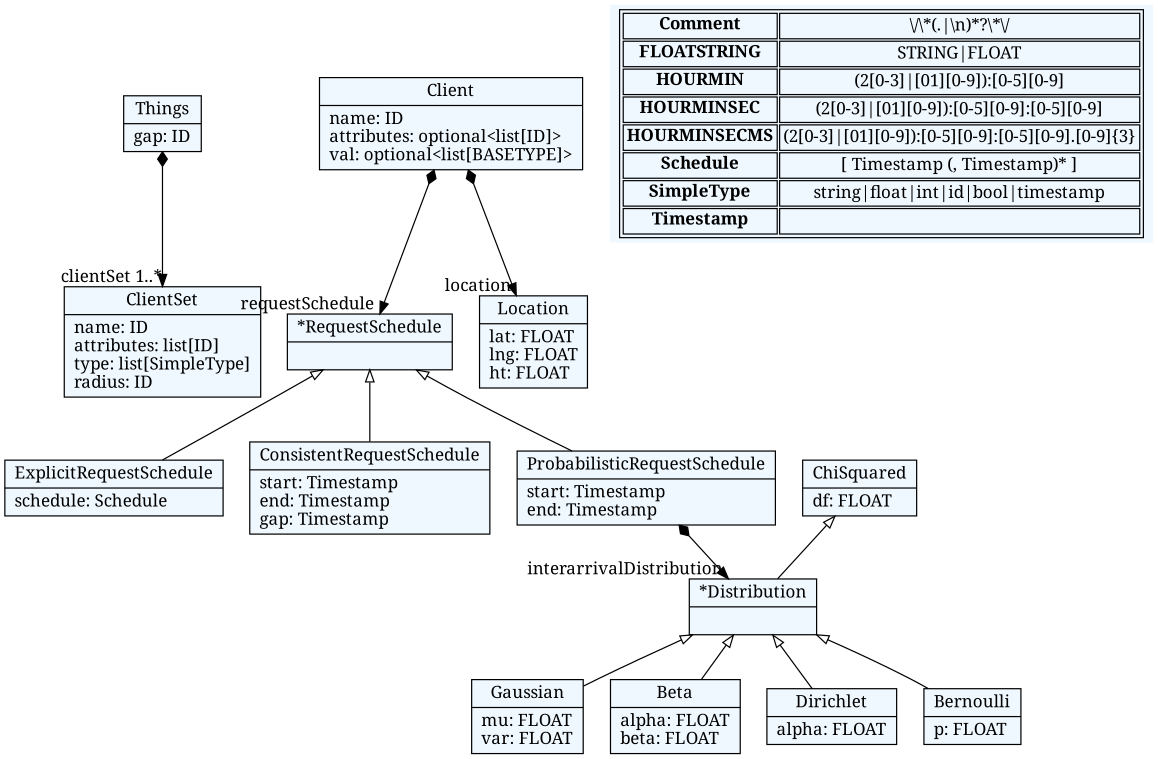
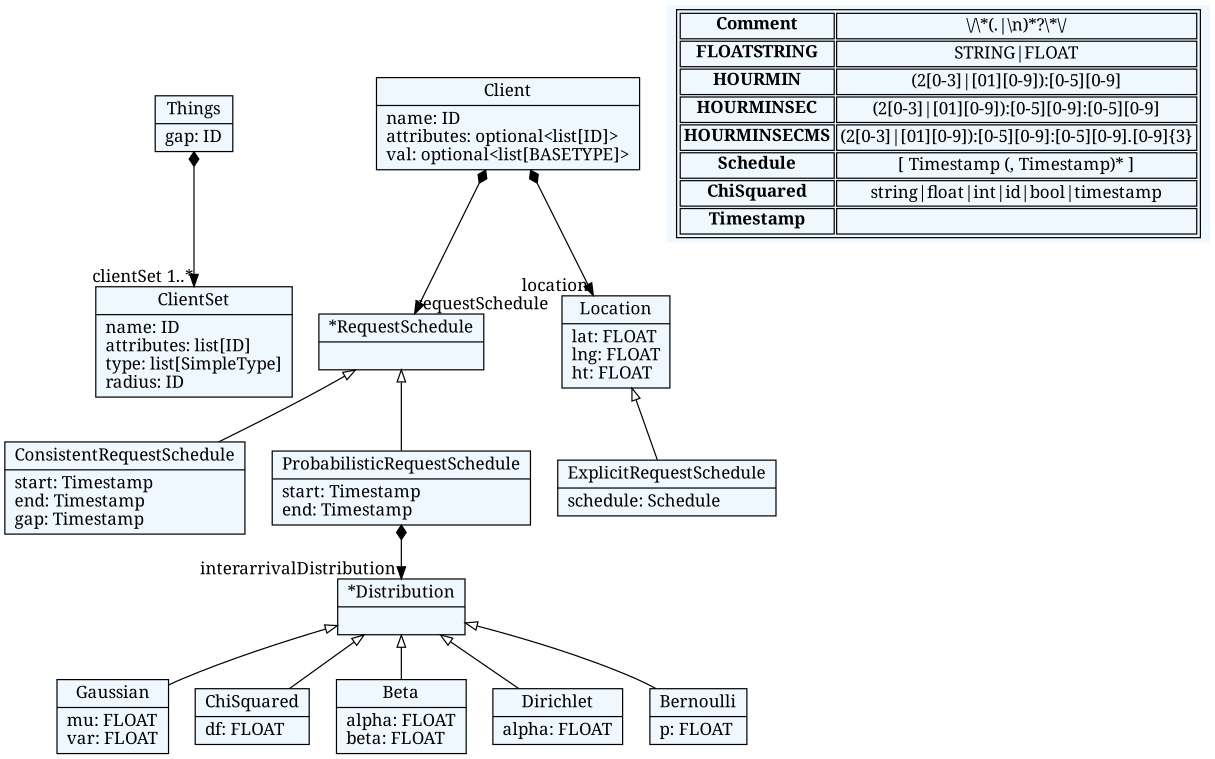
  digraph {
    fontname="Noto Serif"
    fontsize=8
    nodesep=0.3
    node [fillcolor=aliceblue fontname="Noto Serif" shape=record style=filled]
    edge [arrowtail=empty dir=back fontname="Noto Serif"]
    n1 [label="{Things|gap: ID\l}"]
    n2 [label="{ClientSet|name: ID\lattributes: list[ID]\ltype: list[SimpleType]\lradius: ID\l}"]
    n3 [label="{Client|name: ID\lattributes: optional\<list[ID]\>\lval: optional\<list[BASETYPE]\>\l}"]
    n4 [label="{*RequestSchedule|}"]
    n5 [label="{Location|lat: FLOAT\llng: FLOAT\lht: FLOAT\l}"]
    n6 [label="{ExplicitRequestSchedule|schedule: Schedule\l}"]
    n7 [label="{ConsistentRequestSchedule|start: Timestamp\lend: Timestamp\lgap: Timestamp\l}"]
    n8 [label="{ProbabilisticRequestSchedule|start: Timestamp\lend: Timestamp\l}"]
    n9 [label="{*Distribution|}"]
    n10 [label="{Gaussian|mu: FLOAT\lvar: FLOAT\l}"]
    n11 [label="{ChiSquared|df: FLOAT\l}"]
    n12 [label="{Beta|alpha: FLOAT\lbeta: FLOAT\l}"]
    n13 [label="{Dirichlet|alpha: FLOAT\l}"]
    n14 [label="{Bernoulli|p: FLOAT\l}"]
-   n15 [label=< <table> 	<tr> 		<td><b>Comment</b></td><td>\/\*(.|\n)*?\*\/</td> 	</tr> 	<tr> 		<td><b>FLOATSTRING</b></td><td>STRING|FLOAT</td> 	</tr> 	<tr> 		<td><b>HOURMIN</b></td><td>(2[0-3]|[01][0-9]):[0-5][0-9]</td> 	</tr> 	<tr> 		<td><b>HOURMINSEC</b></td><td>(2[0-3]|[01][0-9]):[0-5][0-9]:[0-5][0-9]</td> 	</tr> 	<tr> 		<td><b>HOURMINSECMS</b></td><td>(2[0-3]|[01][0-9]):[0-5][0-9]:[0-5][0-9].[0-9]{3}</td> 	</tr> 	<tr> 		<td><b>Schedule</b></td><td>[ Timestamp (, Timestamp)* ]</td> 	</tr> 	<tr> 		<td><b>SimpleType</b></td><td>string|float|int|id|bool|timestamp</td> 	</tr> 	<tr> 		<td><b>Timestamp</b></td><td></td> 	</tr> </table> > shape=plaintext]
+   n15 [label=< <table> 	<tr> 		<td><b>Comment</b></td><td>\/\*(.|\n)*?\*\/</td> 	</tr> 	<tr> 		<td><b>FLOATSTRING</b></td><td>STRING|FLOAT</td> 	</tr> 	<tr> 		<td><b>HOURMIN</b></td><td>(2[0-3]|[01][0-9]):[0-5][0-9]</td> 	</tr> 	<tr> 		<td><b>HOURMINSEC</b></td><td>(2[0-3]|[01][0-9]):[0-5][0-9]:[0-5][0-9]</td> 	</tr> 	<tr> 		<td><b>HOURMINSECMS</b></td><td>(2[0-3]|[01][0-9]):[0-5][0-9]:[0-5][0-9].[0-9]{3}</td> 	</tr> 	<tr> 		<td><b>Schedule</b></td><td>[ Timestamp (, Timestamp)* ]</td> 	</tr> 	<tr> 		<td><b>ChiSquared</b></td><td>string|float|int|id|bool|timestamp</td> 	</tr> 	<tr> 		<td><b>Timestamp</b></td><td></td> 	</tr> </table> > shape=plaintext]
    n1 -> n2 [arrowtail=diamond dir=both headlabel="clientSet 1..*"]
    n3 -> n4 [arrowtail=diamond dir=both headlabel="requestSchedule "]
    n3 -> n5 [arrowtail=diamond dir=both headlabel="location "]
-   n4 -> n6
+   n5 -> n6
    n4 -> n7
    n4 -> n8
    n8 -> n9 [arrowtail=diamond dir=both headlabel="interarrivalDistribution "]
    n9 -> n10
-   n11 -> n9
+   n9 -> n11
    n9 -> n12
    n9 -> n13
    n9 -> n14
  }
